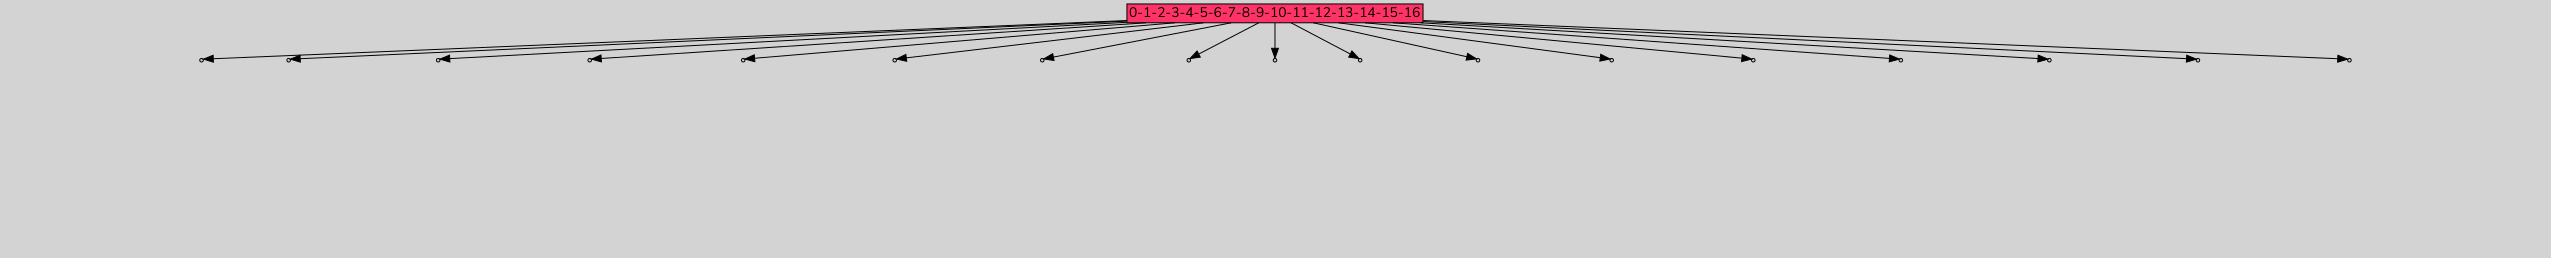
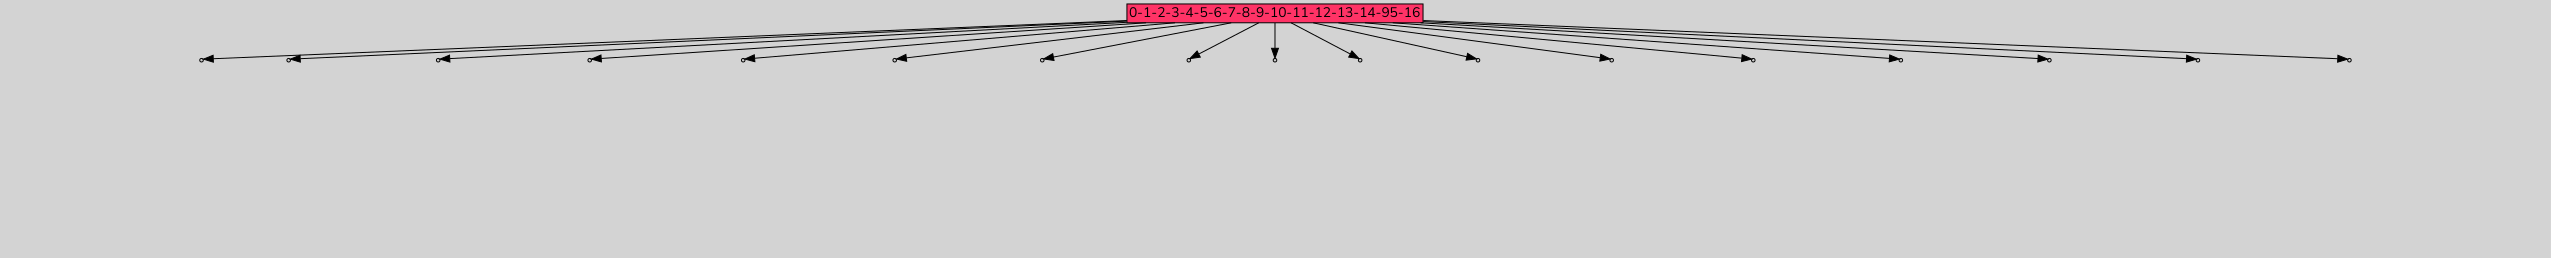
  digraph {
    bgcolor=lightgray
    fontname=Nunito
    node [shape=box style=filled fontname=Nunito]
    edge [fontname=Nunito]
-   n1 [fillcolor="#ff3366" height=0 label="0-1-2-3-4-5-6-7-8-9-10-11-12-13-14-15-16" margin=0.03 width=0]
+   n1 [fillcolor="#ff3366" height=0 label="0-1-2-3-4-5-6-7-8-9-10-11-12-13-14-95-16" margin=0.03 width=0]
    n2 [fillcolor="#cccccc" label=1 shape=point]
    n3 [fillcolor="#cccccc" label=1 shape=point]
    n4 [fillcolor="#cccccc" label=1 shape=point]
    n5 [fillcolor="#cccccc" label=1 shape=point]
    n6 [fillcolor="#cccccc" label=1 shape=point]
    n7 [fillcolor="#cccccc" label=1 shape=point]
    n8 [fillcolor="#cccccc" label=1 shape=point]
    n9 [fillcolor="#cccccc" label=1 shape=point]
    n10 [fillcolor="#cccccc" label=1 shape=point]
    n11 [fillcolor="#cccccc" label=1 shape=point]
    n12 [fillcolor="#cccccc" label=1 shape=point]
    n13 [fillcolor="#cccccc" label=1 shape=point]
    n14 [fillcolor="#cccccc" label=1 shape=point]
    n15 [fillcolor="#cccccc" label=1 shape=point]
    n16 [fillcolor="#cccccc" label=1 shape=point]
    n17 [fillcolor="#cccccc" label=1 shape=point]
    n18 [fillcolor="#cccccc" label=1 shape=point]
    n19 [label="17|4&1|160#1|239&#92;n0|0&0|84#1|112&#92;n" style=invis]
    n20 [label="19|1&1|230#0|343&#92;n13|0&0|25#1|233&#92;n" style=invis]
    n21 [label="3|6&1|227#0|234&#92;n4|1&0|206#0|230&#92;n0|0&1|318#0|233&#92;n" style=invis]
    n22 [label="15|0&1|253#0|138&#92;n13|5&1|191#0|24&#92;n0|6&1|53#0|61&#92;n0|0&0|54#1|232&#92;n" style=invis]
    n23 [label="5|4&1|181#1|155&#92;n14|3&1|134#0|244&#92;n18|0&0|139#1|270&#92;n18|3&0|40#1|213&#92;n14|2&1|15#0|259&#92;n13|4&0|82#1|231&#92;n1|0&0|36#1|282&#92;n" style=invis]
    n24 [label="7|0&1|309#1|345&#92;n13|4&0|256#1|12&#92;n13|0&0|100#1|219&#92;n" style=invis]
    n25 [label="15|0&1|27#1|200&#92;n" style=invis]
    n26 [label="11|0&1|220#1|33&#92;n" style=invis]
    n27 [label="10|3&1|215#1|218&#92;n7|6&0|27#1|340&#92;n7|5&0|294#0|29&#92;n16|1&0|101#0|315&#92;n2|0&0|209#1|88&#92;n" style=invis]
    n28 [label="2|6&1|88#1|194&#92;n5|6&0|222#1|53&#92;n7|2&0|86#1|94&#92;n4|4&1|4#0|106&#92;n13|0&0|124#0|44&#92;n" style=invis]
    n29 [label="15|0&1|252#0|239&#92;n" style=invis]
    n30 [label="8|4&1|67#1|183&#92;n1|1&0|92#1|121&#92;n7|4&0|209#0|199&#92;n2|0&0|60#1|72&#92;n" style=invis]
    n31 [label="6|0&1|297#1|230&#92;n12|7&1|166#1|67&#92;n18|5&1|22#1|36&#92;n15|3&0|13#1|157&#92;n3|1&0|16#1|303&#92;n12|0&0|143#0|144&#92;n0|2&0|195#0|49&#92;n7|4&0|162#0|247&#92;n13|3&0|355#0|300&#92;n3|0&0|0#0|251&#92;n" style=invis]
    n32 [label="15|6&1|271#0|322&#92;n19|0&0|190#1|265&#92;n" style=invis]
    n33 [label="7|1&1|107#1|136&#92;n6|0&0|209#0|119&#92;n" style=invis]
    n34 [label="12|3&1|124#1|177&#92;n5|2&0|139#1|360&#92;n8|3&0|66#1|310&#92;n16|5&0|211#0|76&#92;n1|6&0|101#1|62&#92;n2|5&1|73#0|22&#92;n6|0&0|333#1|32&#92;n" style=invis]
    n35 [label="9|4&1|107#1|27&#92;n13|4&0|196#1|251&#92;n7|4&0|140#1|24&#92;n13|0&1|256#0|356&#92;n" style=invis]
    n1 -> n2
    n1 -> n3
    n1 -> n4
    n1 -> n5
    n1 -> n6
    n1 -> n7
    n1 -> n8
    n1 -> n9
    n1 -> n10
    n1 -> n11
    n1 -> n12
    n1 -> n13
    n1 -> n14
    n1 -> n15
    n1 -> n16
    n1 -> n17
    n1 -> n18
    n2 -> n19 [style=invis]
    n3 -> n20 [style=invis]
    n4 -> n21 [style=invis]
    n5 -> n22 [style=invis]
    n6 -> n23 [style=invis]
    n7 -> n24 [style=invis]
    n8 -> n25 [style=invis]
    n9 -> n26 [style=invis]
    n10 -> n27 [style=invis]
    n11 -> n28 [style=invis]
    n12 -> n29 [style=invis]
    n13 -> n30 [style=invis]
    n14 -> n31 [style=invis]
    n15 -> n32 [style=invis]
    n16 -> n33 [style=invis]
    n17 -> n34 [style=invis]
    n18 -> n35 [style=invis]
  }
